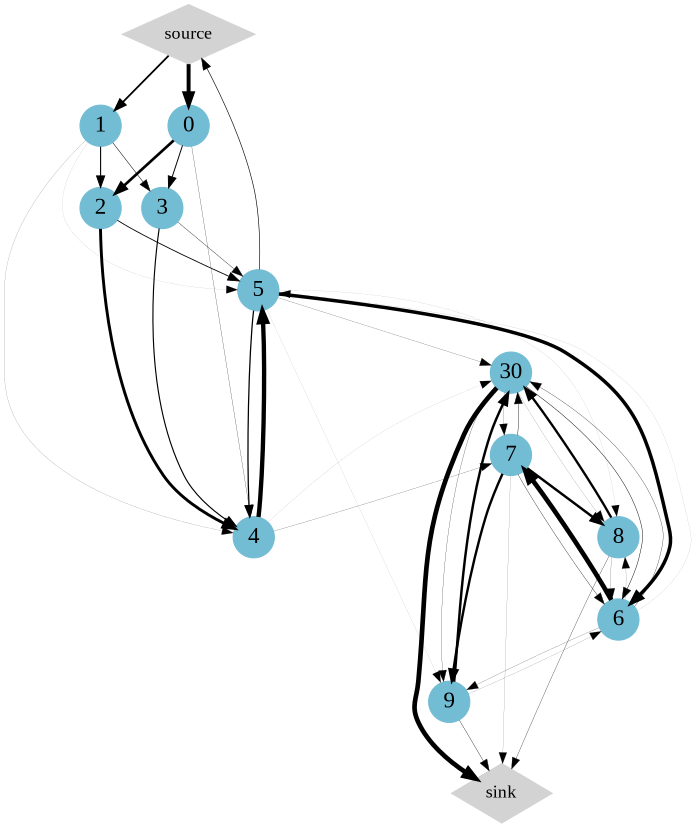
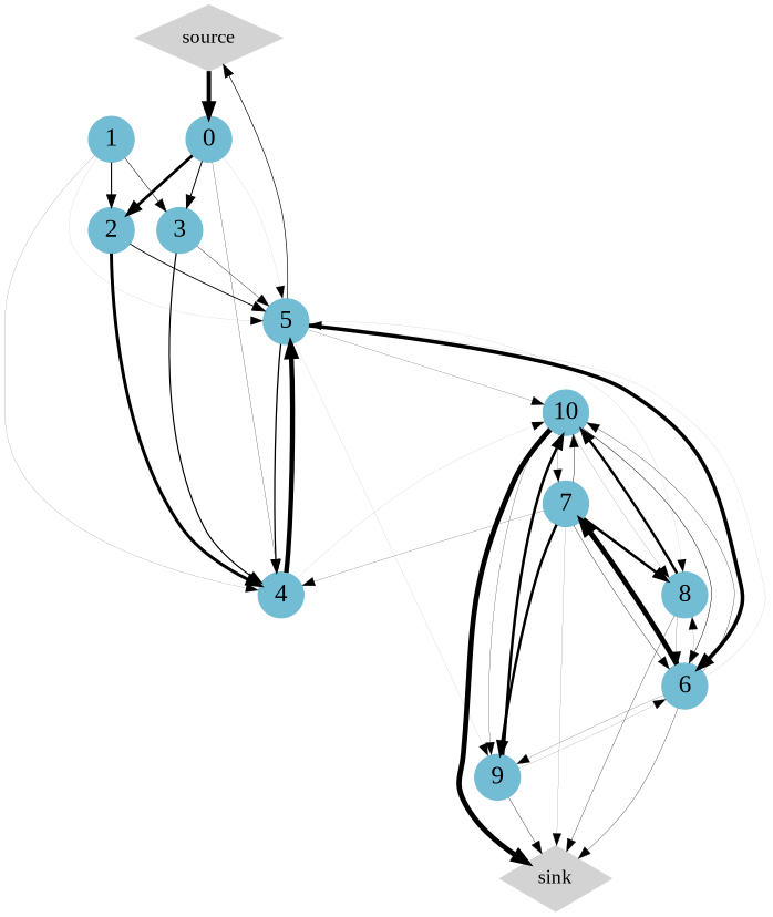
  digraph {
    fontname="Liberation Serif"
    rankdir=TB
    splines=true
    node [color="#72BCD4" fontname="Liberation Serif" fontsize=20 shape=circle style=filled fixedsize=true]
    edge [color="#000000" fontname="Liberation Serif" penwidth=0.05]
    source [color=lightgrey fontsize=16 shape=diamond fixedsize=""]
    0 [width=0.5]
    1 [width=0.5]
    5 [width=0.5]
    4 [width=0.5]
    3 [width=0.5]
    2 [width=0.5]
    sink [color=lightgrey fontsize=16 shape=diamond fixedsize=""]
    7 [width=0.5]
    8 [width=0.5]
    6 [width=0.5]
    9 [width=0.5]
-   10 [width=0.5 label=30]
+   10 [width=0.5]
    source -> 0 [penwidth=3.4499999999999997]
-   source -> 1 [penwidth=1.55]
+   0 -> 5
    0 -> 4 [penwidth=0.2]
    0 -> 3 [penwidth=0.8500000000000001]
    0 -> 2 [penwidth=2.3499999999999996]
    1 -> 5
    1 -> 4 [penwidth=0.1]
    1 -> 3 [penwidth=0.44999999999999996]
    1 -> 2 [penwidth=0.95]
    5 -> source [penwidth=0.55]
    5 -> 4 [penwidth=1.1]
    5 -> 8
    5 -> 6 [penwidth=3.05]
    5 -> 9
    5 -> 10 [penwidth=0.15]
    4 -> 5 [penwidth=3.8]
-   4 -> 7 [penwidth=0.15]
+   7 -> 4 [penwidth=0.15]
    4 -> 10
    3 -> 5 [penwidth=0.3]
    3 -> 4 [penwidth=1.0]
    2 -> 5 [penwidth=0.75]
    2 -> 4 [penwidth=2.55]
    7 -> sink [penwidth=0.1]
    7 -> 8 [penwidth=2.15]
    7 -> 6 [penwidth=0.3]
    7 -> 9 [penwidth=2.1]
    7 -> 10 [penwidth=0.35000000000000003]
    8 -> sink [penwidth=0.25]
    8 -> 6 [penwidth=0.15]
    8 -> 10 [penwidth=2.05]
    6 -> 5
+   6 -> sink [penwidth=0.25]
    6 -> 7 [penwidth=4.1]
    6 -> 8 [penwidth=0.1]
    6 -> 9 [penwidth=0.15]
    6 -> 10 [penwidth=0.25]
    9 -> sink [penwidth=0.3]
    9 -> 6 [penwidth=0.1]
    9 -> 10 [penwidth=2.15]
    10 -> sink [penwidth=4.1]
    10 -> 7 [penwidth=0.15]
    10 -> 8 [penwidth=0.1]
    10 -> 6 [penwidth=0.4]
    10 -> 9 [penwidth=0.2]
  }
